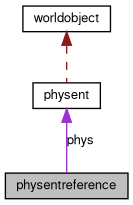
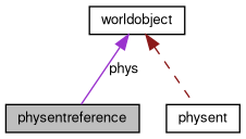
  digraph {
    node [color=black fillcolor=white fontname=FreeSans fontsize=10 shape=record style=filled]
    edge [dir=back fontname=FreeSans fontsize=10 labelfontname=FreeSans labelfontsize=10]
    n1 [fillcolor=grey75 fontcolor=black height=0.2 label=physentreference width=0.4]
    n2 [height=0.2 label=physent width=0.4]
    n3 [height=0.2 label=worldobject width=0.4]
-   n2 -> n1 [color=darkorchid3 label=phys style=solid]
+   n3 -> n1 [color=darkorchid3 label=phys style=solid]
    n3 -> n2 [color=firebrick4 style=dashed]
  }
